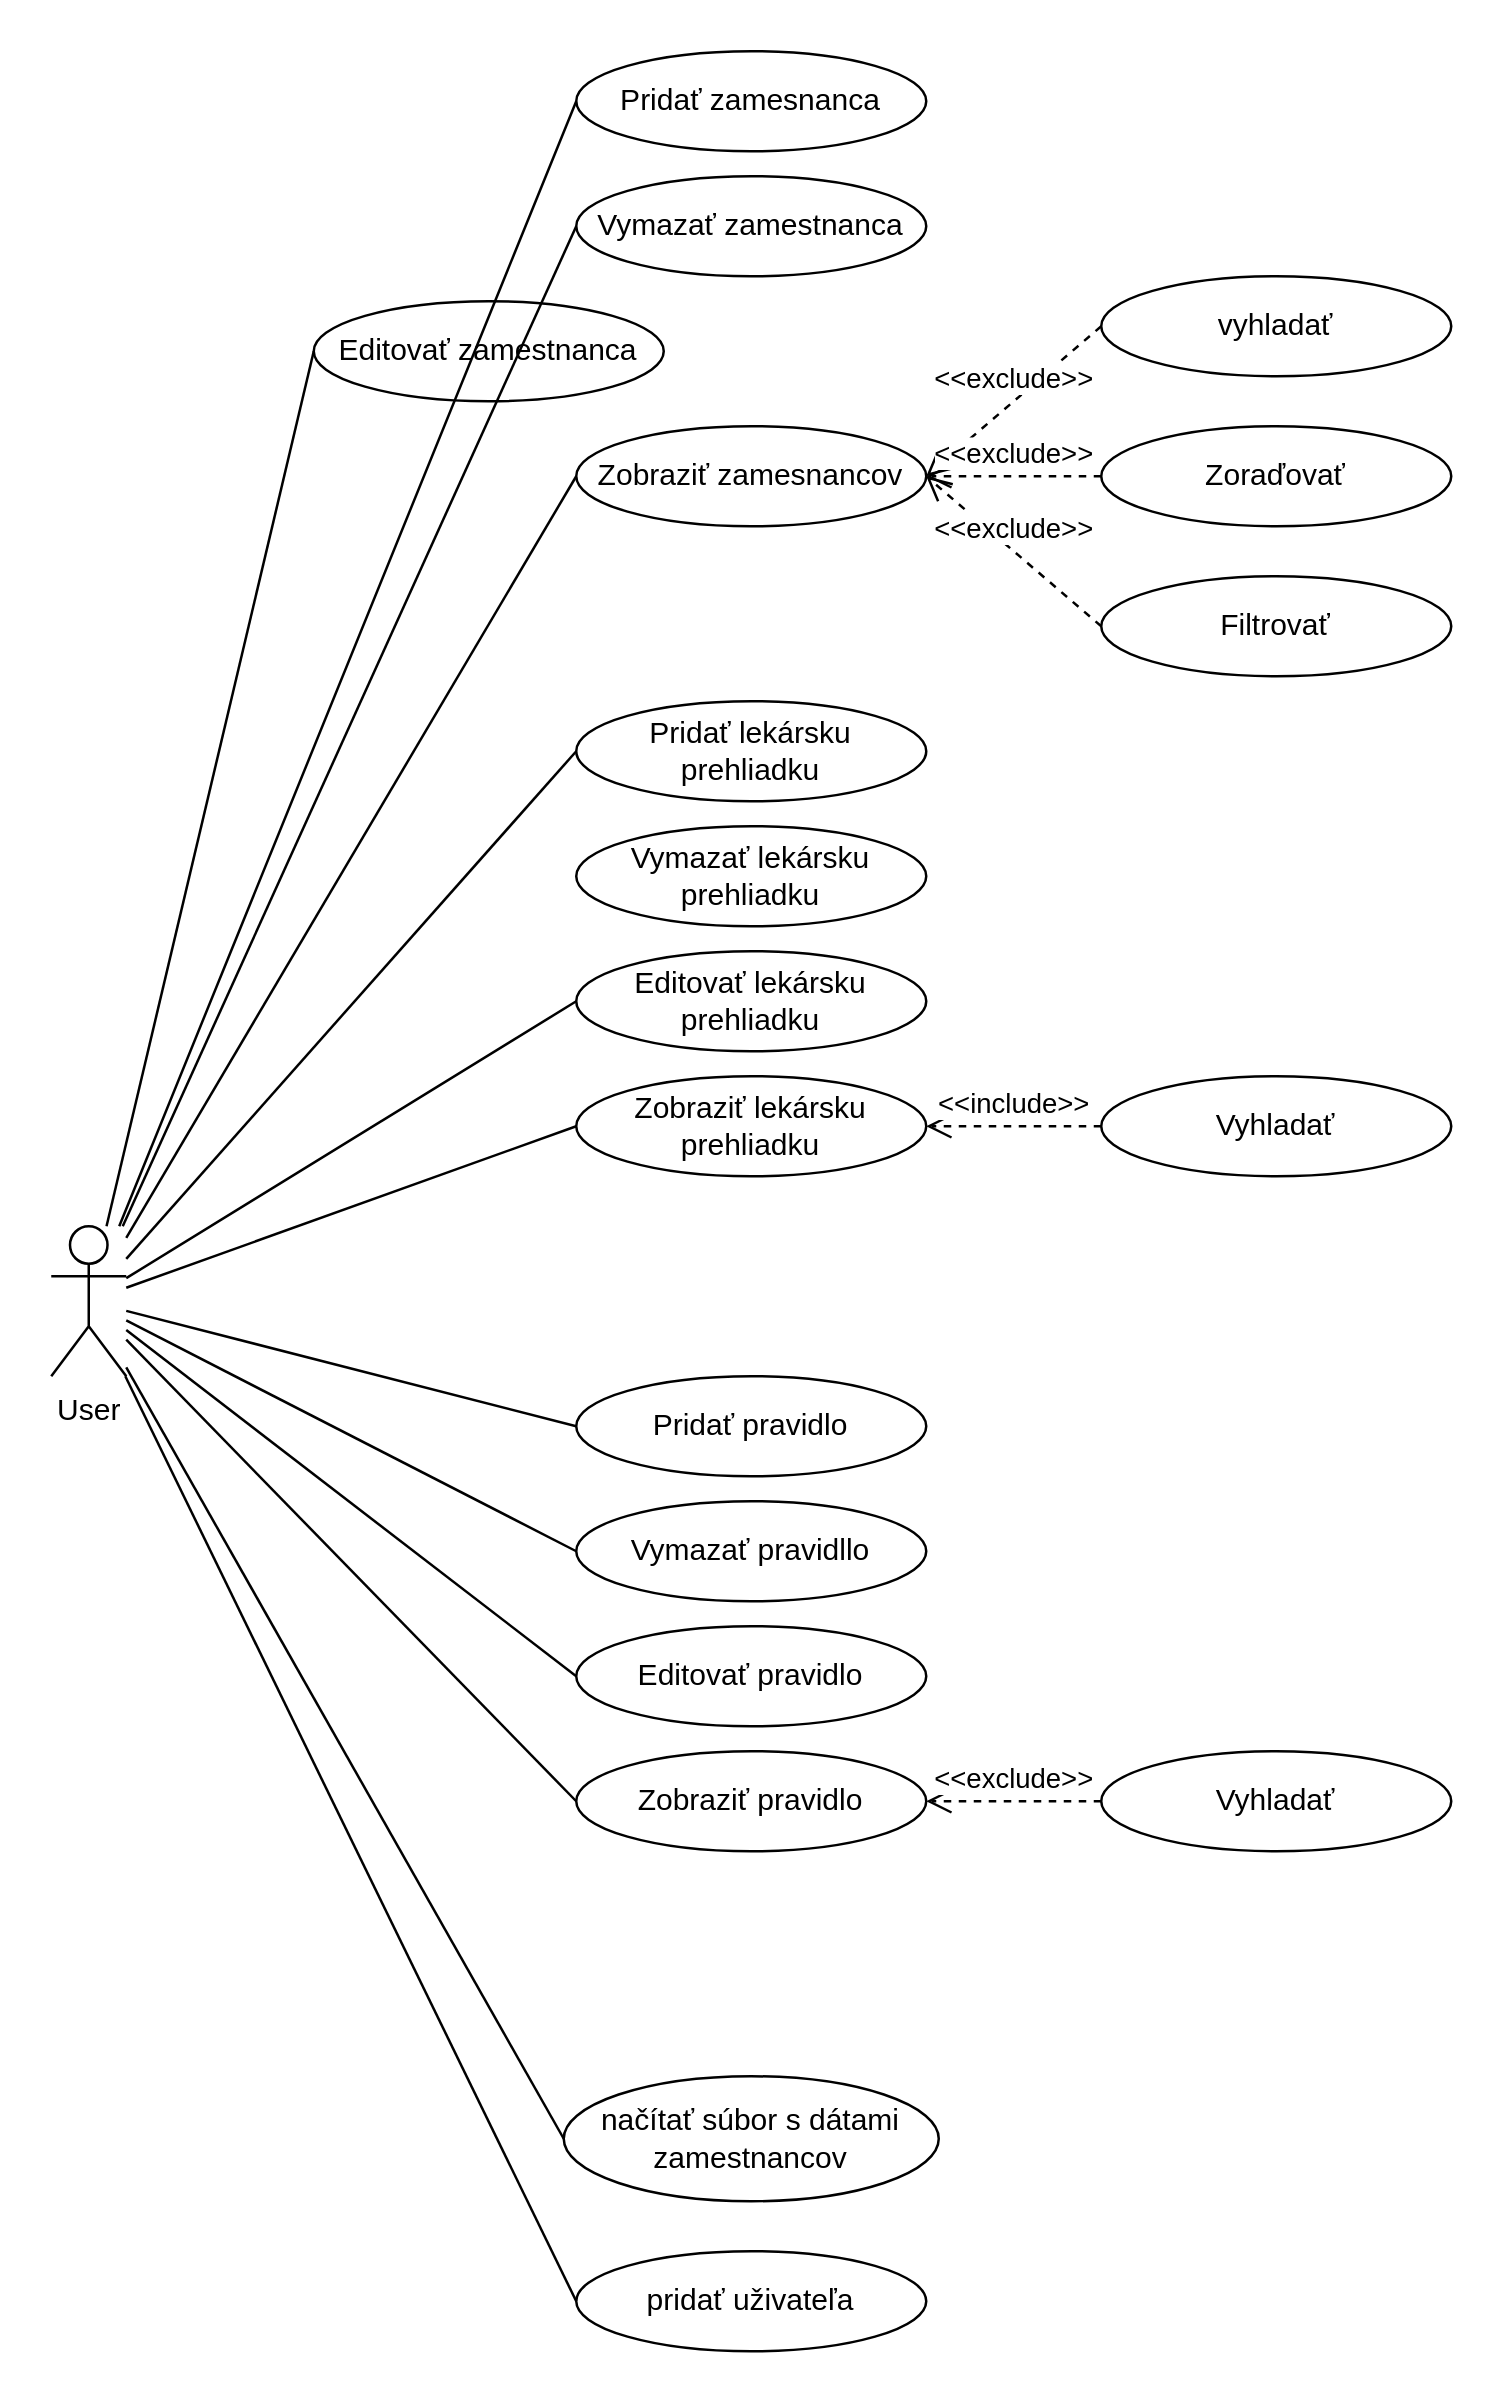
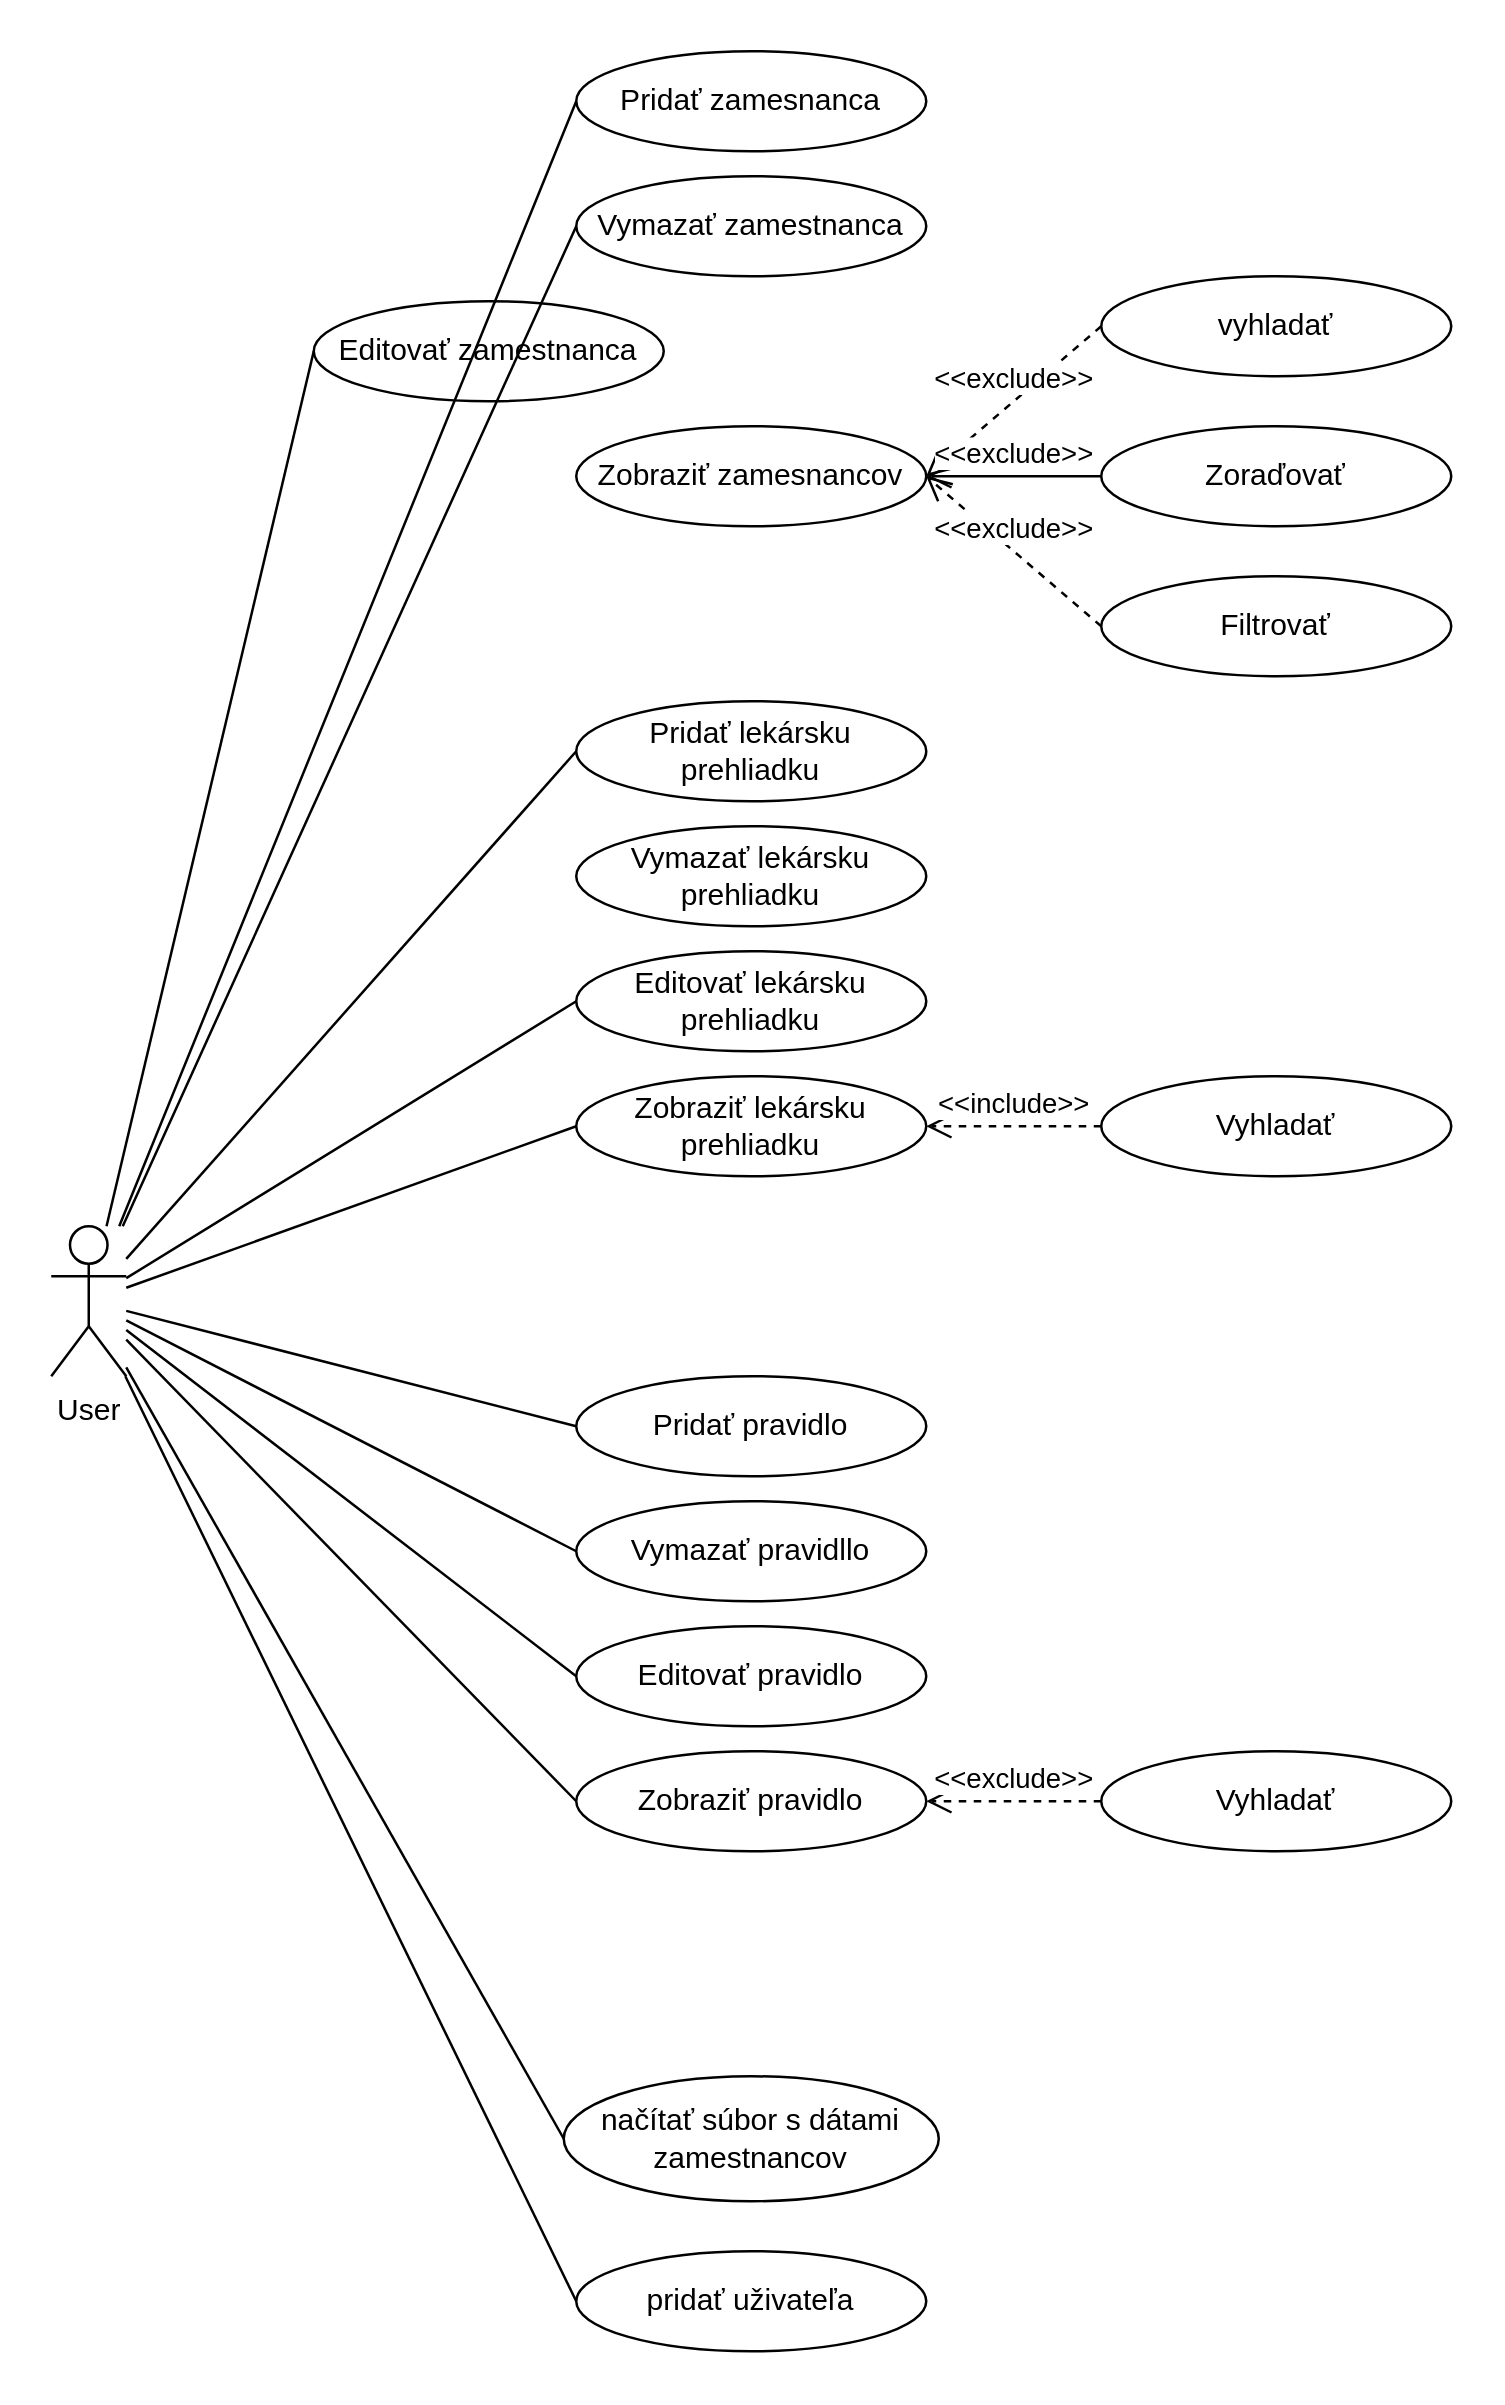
  <mxCell id="0" />
  <mxCell id="1" parent="0" />
  <mxCell id="2" value="User" style="shape=umlActor;verticalLabelPosition=bottom;verticalAlign=top;html=1;outlineConnect=0;" vertex="1" parent="1"><mxGeometry x="20" y="490" width="30" height="60" as="geometry" /></mxCell>
  <mxCell id="3" value="Pridať zamesnanca" style="ellipse;whiteSpace=wrap;html=1;" vertex="1" parent="1"><mxGeometry x="230" y="20" width="140" height="40" as="geometry" /></mxCell>
  <mxCell id="4" value="Vymazať zamestnanca" style="ellipse;whiteSpace=wrap;html=1;" vertex="1" parent="1"><mxGeometry x="230" y="70" width="140" height="40" as="geometry" /></mxCell>
  <mxCell id="5" value="&lt;div&gt;Editovať zamestnanca&lt;/div&gt;" style="ellipse;whiteSpace=wrap;html=1;" vertex="1" parent="1"><mxGeometry x="125" y="120" width="140" height="40" as="geometry" /></mxCell>
  <mxCell id="6" value="Pridať lekársku prehliadku" style="ellipse;whiteSpace=wrap;html=1;" vertex="1" parent="1"><mxGeometry x="230" y="280" width="140" height="40" as="geometry" /></mxCell>
  <mxCell id="7" value="Vymazať lekársku prehliadku" style="ellipse;whiteSpace=wrap;html=1;" vertex="1" parent="1"><mxGeometry x="230" y="330" width="140" height="40" as="geometry" /></mxCell>
  <mxCell id="8" value="Editovať lekársku prehliadku" style="ellipse;whiteSpace=wrap;html=1;" vertex="1" parent="1"><mxGeometry x="230" y="380" width="140" height="40" as="geometry" /></mxCell>
  <mxCell id="9" value="&lt;div&gt;Pridať pravidlo&lt;/div&gt;" style="ellipse;whiteSpace=wrap;html=1;" vertex="1" parent="1"><mxGeometry x="230" y="550" width="140" height="40" as="geometry" /></mxCell>
  <mxCell id="10" value="&lt;div&gt;Vymazať pravidllo&lt;/div&gt;" style="ellipse;whiteSpace=wrap;html=1;" vertex="1" parent="1"><mxGeometry x="230" y="600" width="140" height="40" as="geometry" /></mxCell>
  <mxCell id="11" value="&lt;div&gt;Editovať pravidlo&lt;/div&gt;" style="ellipse;whiteSpace=wrap;html=1;" vertex="1" parent="1"><mxGeometry x="230" y="650" width="140" height="40" as="geometry" /></mxCell>
  <mxCell id="12" value="načítať súbor s dátami zamestnancov" style="ellipse;whiteSpace=wrap;html=1;" vertex="1" parent="1"><mxGeometry x="225" y="830" width="150" height="50" as="geometry" /></mxCell>
  <mxCell id="13" value="Zobraziť zamesnancov" style="ellipse;whiteSpace=wrap;html=1;" vertex="1" parent="1"><mxGeometry x="230" y="170" width="140" height="40" as="geometry" /></mxCell>
  <mxCell id="14" value="Zobraziť lekársku prehliadku" style="ellipse;whiteSpace=wrap;html=1;" vertex="1" parent="1"><mxGeometry x="230" y="430" width="140" height="40" as="geometry" /></mxCell>
  <mxCell id="15" value="Zobraziť pravidlo" style="ellipse;whiteSpace=wrap;html=1;" vertex="1" parent="1"><mxGeometry x="230" y="700" width="140" height="40" as="geometry" /></mxCell>
  <mxCell id="16" value="" style="endArrow=none;html=1;rounded=0;entryX=0;entryY=0.5;entryDx=0;entryDy=0;" edge="1" parent="1" source="2" target="4"><mxGeometry width="50" height="50" relative="1" as="geometry"><mxPoint x="110" y="400" as="sourcePoint" /><mxPoint x="430" y="380" as="targetPoint" /></mxGeometry></mxCell>
  <mxCell id="17" value="" style="endArrow=none;html=1;rounded=0;entryX=0;entryY=0.5;entryDx=0;entryDy=0;" edge="1" parent="1" source="2" target="5"><mxGeometry width="50" height="50" relative="1" as="geometry"><mxPoint x="170.005" y="520" as="sourcePoint" /><mxPoint x="351.4" y="120" as="targetPoint" /></mxGeometry></mxCell>
- <mxCell id="18" value="" style="endArrow=none;html=1;rounded=0;entryX=0;entryY=0.5;entryDx=0;entryDy=0;" edge="1" parent="1" source="2" target="13"><mxGeometry width="50" height="50" relative="1" as="geometry"><mxPoint x="68.605" y="510" as="sourcePoint" /><mxPoint x="250" y="110" as="targetPoint" /></mxGeometry></mxCell>
  <mxCell id="19" value="" style="endArrow=none;html=1;rounded=0;entryX=0;entryY=0.5;entryDx=0;entryDy=0;" edge="1" parent="1" source="2" target="3"><mxGeometry width="50" height="50" relative="1" as="geometry"><mxPoint x="78.605" y="520" as="sourcePoint" /><mxPoint x="230" y="240" as="targetPoint" /></mxGeometry></mxCell>
  <mxCell id="20" value="" style="endArrow=none;html=1;rounded=0;entryX=0;entryY=0.5;entryDx=0;entryDy=0;" edge="1" parent="1" source="2" target="6"><mxGeometry width="50" height="50" relative="1" as="geometry"><mxPoint x="88.605" y="530" as="sourcePoint" /><mxPoint x="270" y="130" as="targetPoint" /></mxGeometry></mxCell>
  <mxCell id="21" value="" style="endArrow=none;html=1;rounded=0;entryX=0;entryY=0.5;entryDx=0;entryDy=0;" edge="1" parent="1" source="2" target="8"><mxGeometry width="50" height="50" relative="1" as="geometry"><mxPoint x="98.605" y="540" as="sourcePoint" /><mxPoint x="280" y="140" as="targetPoint" /></mxGeometry></mxCell>
  <mxCell id="22" value="" style="endArrow=none;html=1;rounded=0;entryX=0;entryY=0.5;entryDx=0;entryDy=0;" edge="1" parent="1" source="2" target="14"><mxGeometry width="50" height="50" relative="1" as="geometry"><mxPoint x="560" y="200" as="sourcePoint" /><mxPoint x="610" y="150" as="targetPoint" /></mxGeometry></mxCell>
  <mxCell id="23" value="" style="endArrow=none;html=1;rounded=0;entryX=0;entryY=0.5;entryDx=0;entryDy=0;" edge="1" parent="1" source="2" target="9"><mxGeometry width="50" height="50" relative="1" as="geometry"><mxPoint x="570" y="210" as="sourcePoint" /><mxPoint x="620" y="160" as="targetPoint" /></mxGeometry></mxCell>
  <mxCell id="24" value="" style="endArrow=none;html=1;rounded=0;entryX=0;entryY=0.5;entryDx=0;entryDy=0;" edge="1" parent="1" source="2" target="10"><mxGeometry width="50" height="50" relative="1" as="geometry"><mxPoint x="580" y="220" as="sourcePoint" /><mxPoint x="630" y="170" as="targetPoint" /></mxGeometry></mxCell>
  <mxCell id="25" value="" style="endArrow=none;html=1;rounded=0;entryX=0;entryY=0.5;entryDx=0;entryDy=0;" edge="1" parent="1" source="2" target="11"><mxGeometry width="50" height="50" relative="1" as="geometry"><mxPoint x="590" y="230" as="sourcePoint" /><mxPoint x="640" y="180" as="targetPoint" /></mxGeometry></mxCell>
  <mxCell id="26" value="" style="endArrow=none;html=1;rounded=0;entryX=0;entryY=0.5;entryDx=0;entryDy=0;" edge="1" parent="1" source="2" target="15"><mxGeometry width="50" height="50" relative="1" as="geometry"><mxPoint x="600" y="240" as="sourcePoint" /><mxPoint x="650" y="190" as="targetPoint" /></mxGeometry></mxCell>
  <mxCell id="27" value="" style="endArrow=none;html=1;rounded=0;entryX=0;entryY=0.5;entryDx=0;entryDy=0;" edge="1" parent="1" source="2" target="12"><mxGeometry width="50" height="50" relative="1" as="geometry"><mxPoint x="610" y="250" as="sourcePoint" /><mxPoint x="210" y="822" as="targetPoint" /></mxGeometry></mxCell>
  <mxCell id="28" value="vyhladať" style="ellipse;whiteSpace=wrap;html=1;" vertex="1" parent="1"><mxGeometry x="440" y="110" width="140" height="40" as="geometry" /></mxCell>
  <mxCell id="29" value="Zoraďovať" style="ellipse;whiteSpace=wrap;html=1;" vertex="1" parent="1"><mxGeometry x="440" y="170" width="140" height="40" as="geometry" /></mxCell>
  <mxCell id="30" value="Filtrovať" style="ellipse;whiteSpace=wrap;html=1;" vertex="1" parent="1"><mxGeometry x="440" y="230" width="140" height="40" as="geometry" /></mxCell>
  <mxCell id="31" value="Vyhladať" style="ellipse;whiteSpace=wrap;html=1;" vertex="1" parent="1"><mxGeometry x="440" y="430" width="140" height="40" as="geometry" /></mxCell>
  <mxCell id="32" value="Vyhladať" style="ellipse;whiteSpace=wrap;html=1;" vertex="1" parent="1"><mxGeometry x="440" y="700" width="140" height="40" as="geometry" /></mxCell>
  <mxCell id="33" value="&lt;div&gt;&amp;lt;&amp;lt;exclude&amp;gt;&amp;gt;&lt;/div&gt;" style="html=1;verticalAlign=bottom;endArrow=open;dashed=1;endSize=8;rounded=0;entryX=1;entryY=0.5;entryDx=0;entryDy=0;exitX=0;exitY=0.5;exitDx=0;exitDy=0;" edge="1" parent="1" source="28" target="13"><mxGeometry relative="1" as="geometry"><mxPoint x="710" y="370" as="sourcePoint" /><mxPoint x="630" y="370" as="targetPoint" /></mxGeometry></mxCell>
- <mxCell id="34" value="&lt;div&gt;&amp;lt;&amp;lt;exclude&amp;gt;&amp;gt;&lt;/div&gt;" style="html=1;verticalAlign=bottom;endArrow=open;dashed=1;endSize=8;rounded=0;entryX=1;entryY=0.5;entryDx=0;entryDy=0;exitX=0;exitY=0.5;exitDx=0;exitDy=0;" edge="1" parent="1" source="29" target="13"><mxGeometry relative="1" as="geometry"><mxPoint x="720" y="380" as="sourcePoint" /><mxPoint x="640" y="380" as="targetPoint" /></mxGeometry></mxCell>
+ <mxCell id="34" value="&lt;div&gt;&amp;lt;&amp;lt;exclude&amp;gt;&amp;gt;&lt;/div&gt;" style="html=1;verticalAlign=bottom;endArrow=open;dashed=0;endSize=8;rounded=0;entryX=1;entryY=0.5;entryDx=0;entryDy=0;exitX=0;exitY=0.5;exitDx=0;exitDy=0;" edge="1" parent="1" source="29" target="13"><mxGeometry relative="1" as="geometry"><mxPoint x="720" y="380" as="sourcePoint" /><mxPoint x="640" y="380" as="targetPoint" /></mxGeometry></mxCell>
  <mxCell id="35" value="&lt;div&gt;&amp;lt;&amp;lt;exclude&amp;gt;&amp;gt;&lt;/div&gt;" style="html=1;verticalAlign=bottom;endArrow=open;dashed=1;endSize=8;rounded=0;entryX=1;entryY=0.5;entryDx=0;entryDy=0;exitX=0;exitY=0.5;exitDx=0;exitDy=0;" edge="1" parent="1" source="30" target="13"><mxGeometry relative="1" as="geometry"><mxPoint x="730" y="390" as="sourcePoint" /><mxPoint x="650" y="390" as="targetPoint" /></mxGeometry></mxCell>
  <mxCell id="36" value="&lt;div&gt;&amp;lt;&amp;lt;include&amp;gt;&amp;gt;&lt;/div&gt;" style="html=1;verticalAlign=bottom;endArrow=open;dashed=1;endSize=8;rounded=0;entryX=1;entryY=0.5;entryDx=0;entryDy=0;exitX=0;exitY=0.5;exitDx=0;exitDy=0;" edge="1" parent="1" source="31" target="14"><mxGeometry relative="1" as="geometry"><mxPoint x="740" y="400" as="sourcePoint" /><mxPoint x="660" y="400" as="targetPoint" /></mxGeometry></mxCell>
  <mxCell id="37" value="&lt;div&gt;&amp;lt;&amp;lt;exclude&amp;gt;&amp;gt;&lt;/div&gt;" style="html=1;verticalAlign=bottom;endArrow=open;dashed=1;endSize=8;rounded=0;entryX=1;entryY=0.5;entryDx=0;entryDy=0;exitX=0;exitY=0.5;exitDx=0;exitDy=0;" edge="1" parent="1" source="32" target="15"><mxGeometry relative="1" as="geometry"><mxPoint x="750" y="410" as="sourcePoint" /><mxPoint x="670" y="410" as="targetPoint" /></mxGeometry></mxCell>
  <mxCell id="38" value="pridať uživateľa" style="ellipse;whiteSpace=wrap;html=1;" vertex="1" parent="1"><mxGeometry x="230" y="900" width="140" height="40" as="geometry" /></mxCell>
  <mxCell id="39" value="" style="endArrow=none;html=1;rounded=0;entryX=0;entryY=0.5;entryDx=0;entryDy=0;" edge="1" parent="1" source="2" target="38"><mxGeometry width="50" height="50" relative="1" as="geometry"><mxPoint x="60" y="556.154" as="sourcePoint" /><mxPoint x="240" y="870" as="targetPoint" /></mxGeometry></mxCell>
